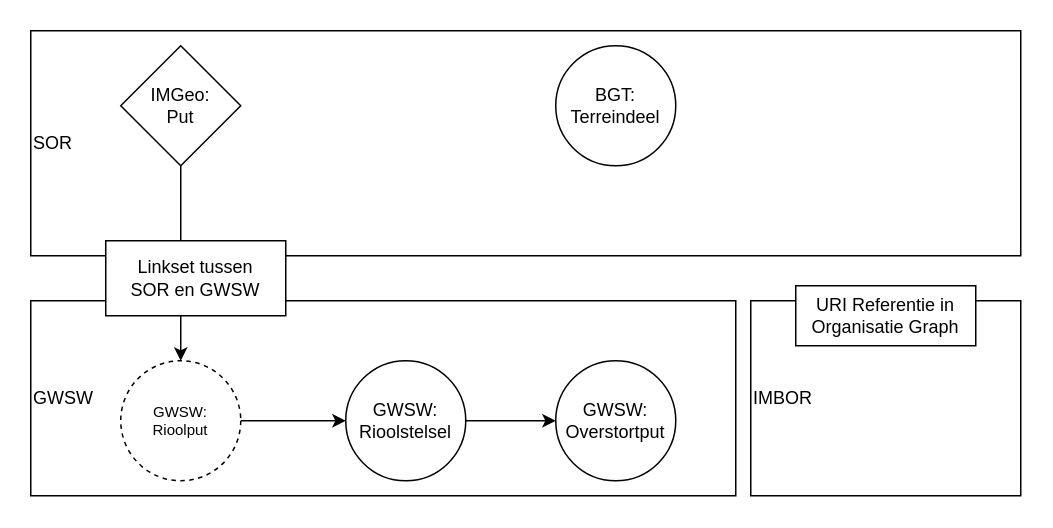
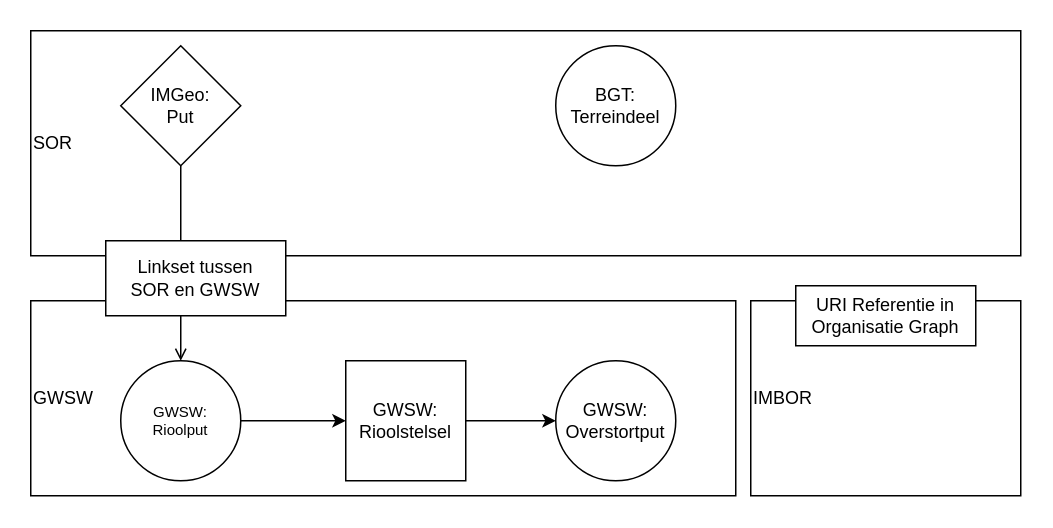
  <mxCell id="0" />
  <mxCell id="1" parent="0" />
  <mxCell id="2" value="IMBOR" style="rounded=0;whiteSpace=wrap;html=1;fontSize=12;align=left;" vertex="1" parent="1"><mxGeometry x="500" y="200" width="180" height="130" as="geometry" /></mxCell>
  <mxCell id="3" value="GWSW" style="rounded=0;whiteSpace=wrap;html=1;fontSize=12;align=left;" vertex="1" parent="1"><mxGeometry x="20" y="200" width="470" height="130" as="geometry" /></mxCell>
  <mxCell id="4" value="SOR" style="rounded=0;whiteSpace=wrap;html=1;fontSize=12;align=left;" vertex="1" parent="1"><mxGeometry x="20" y="20" width="660" height="150" as="geometry" /></mxCell>
- <mxCell id="5" value="" style="edgeStyle=orthogonalEdgeStyle;rounded=0;orthogonalLoop=1;jettySize=auto;html=1;" edge="1" parent="1" source="6" target="8"><mxGeometry relative="1" as="geometry" /></mxCell>
+ <mxCell id="5" value="" style="edgeStyle=orthogonalEdgeStyle;rounded=0;orthogonalLoop=1;jettySize=auto;html=1;endArrow=open;" edge="1" parent="1" source="6" target="8"><mxGeometry relative="1" as="geometry" /></mxCell>
  <mxCell id="6" value="IMGeo:&lt;br&gt;Put" style="rhombus;whiteSpace=wrap;html=1;aspect=fixed;fontSize=12;" vertex="1" parent="1"><mxGeometry x="80" y="30" width="80" height="80" as="geometry" /></mxCell>
  <mxCell id="7" value="" style="edgeStyle=orthogonalEdgeStyle;rounded=0;orthogonalLoop=1;jettySize=auto;html=1;fontSize=10;" edge="1" parent="1" source="8" target="10"><mxGeometry relative="1" as="geometry" /></mxCell>
- <mxCell id="8" value="GWSW:&lt;br style=&quot;font-size: 12px&quot;&gt;Rioolput" style="ellipse;whiteSpace=wrap;html=1;aspect=fixed;fontSize=10;dashed=1;" vertex="1" parent="1"><mxGeometry x="80" y="240" width="80" height="80" as="geometry" /></mxCell>
+ <mxCell id="8" value="GWSW:&lt;br style=&quot;font-size: 12px&quot;&gt;Rioolput" style="ellipse;whiteSpace=wrap;html=1;aspect=fixed;fontSize=10;" vertex="1" parent="1"><mxGeometry x="80" y="240" width="80" height="80" as="geometry" /></mxCell>
  <mxCell id="9" value="" style="edgeStyle=orthogonalEdgeStyle;rounded=0;orthogonalLoop=1;jettySize=auto;html=1;fontSize=10;" edge="1" parent="1" source="10" target="11"><mxGeometry relative="1" as="geometry" /></mxCell>
- <mxCell id="10" value="GWSW:&lt;br style=&quot;font-size: 12px;&quot;&gt;Rioolstelsel" style="ellipse;whiteSpace=wrap;html=1;aspect=fixed;fontSize=12;" vertex="1" parent="1"><mxGeometry x="230" y="240" width="80" height="80" as="geometry" /></mxCell>
+ <mxCell id="10" value="GWSW:&lt;br style=&quot;font-size: 12px;&quot;&gt;Rioolstelsel" style="whiteSpace=wrap;html=1;aspect=fixed;fontSize=12;rounded=0;" vertex="1" parent="1"><mxGeometry x="230" y="240" width="80" height="80" as="geometry" /></mxCell>
  <mxCell id="11" value="GWSW:&lt;br style=&quot;font-size: 12px;&quot;&gt;Overstortput" style="ellipse;whiteSpace=wrap;html=1;aspect=fixed;fontSize=12;" vertex="1" parent="1"><mxGeometry x="370" y="240" width="80" height="80" as="geometry" /></mxCell>
  <mxCell id="12" value="BGT:&lt;br&gt;Terreindeel" style="ellipse;whiteSpace=wrap;html=1;aspect=fixed;fontSize=12;" vertex="1" parent="1"><mxGeometry x="370" y="30" width="80" height="80" as="geometry" /></mxCell>
  <mxCell id="13" value="Linkset tussen &lt;br&gt;SOR en GWSW" style="rounded=0;whiteSpace=wrap;html=1;fontSize=12;" vertex="1" parent="1"><mxGeometry x="70" y="160" width="120" height="50" as="geometry" /></mxCell>
  <mxCell id="14" value="URI Referentie in Organisatie Graph" style="rounded=0;whiteSpace=wrap;html=1;fontSize=12;" vertex="1" parent="1"><mxGeometry x="530" y="190" width="120" height="40" as="geometry" /></mxCell>
